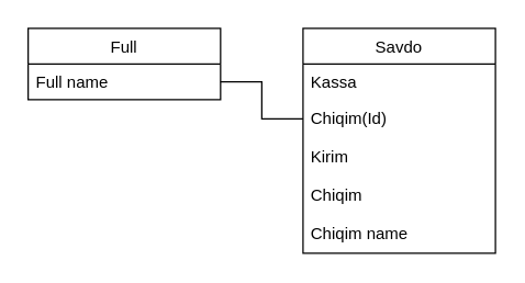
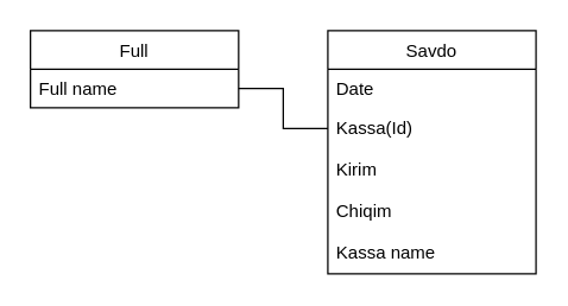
  <mxCell id="0" />
  <mxCell id="1" parent="0" />
  <mxCell id="2" value="Savdo" style="swimlane;fontStyle=0;childLayout=stackLayout;horizontal=1;startSize=26;fillColor=none;horizontalStack=0;resizeParent=1;resizeParentMax=0;resizeLast=0;collapsible=1;marginBottom=0;" parent="1" vertex="1"><mxGeometry x="220" y="20" width="140" height="164" as="geometry" /></mxCell>
- <mxCell id="3" value="Kassa" style="text;strokeColor=none;fillColor=none;align=left;verticalAlign=top;spacingLeft=4;spacingRight=4;overflow=hidden;rotatable=0;points=[[0,0.5],[1,0.5]];portConstraint=eastwest;" parent="2" vertex="1"><mxGeometry y="26" width="140" height="26" as="geometry" /></mxCell>
- <mxCell id="4" value="Chiqim(Id)" style="text;strokeColor=none;fillColor=none;align=left;verticalAlign=top;spacingLeft=4;spacingRight=4;overflow=hidden;rotatable=0;points=[[0,0.5],[1,0.5]];portConstraint=eastwest;" parent="2" vertex="1"><mxGeometry y="52" width="140" height="28" as="geometry" /></mxCell>
+ <mxCell id="3" value="Date" style="text;strokeColor=none;fillColor=none;align=left;verticalAlign=top;spacingLeft=4;spacingRight=4;overflow=hidden;rotatable=0;points=[[0,0.5],[1,0.5]];portConstraint=eastwest;" parent="2" vertex="1"><mxGeometry y="26" width="140" height="26" as="geometry" /></mxCell>
+ <mxCell id="4" value="Kassa(Id)" style="text;strokeColor=none;fillColor=none;align=left;verticalAlign=top;spacingLeft=4;spacingRight=4;overflow=hidden;rotatable=0;points=[[0,0.5],[1,0.5]];portConstraint=eastwest;" parent="2" vertex="1"><mxGeometry y="52" width="140" height="28" as="geometry" /></mxCell>
  <mxCell id="5" value="Kirim" style="text;strokeColor=none;fillColor=none;align=left;verticalAlign=top;spacingLeft=4;spacingRight=4;overflow=hidden;rotatable=0;points=[[0,0.5],[1,0.5]];portConstraint=eastwest;" parent="2" vertex="1"><mxGeometry y="80" width="140" height="28" as="geometry" /></mxCell>
  <mxCell id="6" value="Chiqim" style="text;strokeColor=none;fillColor=none;align=left;verticalAlign=top;spacingLeft=4;spacingRight=4;overflow=hidden;rotatable=0;points=[[0,0.5],[1,0.5]];portConstraint=eastwest;" parent="2" vertex="1"><mxGeometry y="108" width="140" height="28" as="geometry" /></mxCell>
- <mxCell id="7" value="Chiqim name" style="text;strokeColor=none;fillColor=none;align=left;verticalAlign=top;spacingLeft=4;spacingRight=4;overflow=hidden;rotatable=0;points=[[0,0.5],[1,0.5]];portConstraint=eastwest;" parent="2" vertex="1"><mxGeometry y="136" width="140" height="28" as="geometry" /></mxCell>
+ <mxCell id="7" value="Kassa name" style="text;strokeColor=none;fillColor=none;align=left;verticalAlign=top;spacingLeft=4;spacingRight=4;overflow=hidden;rotatable=0;points=[[0,0.5],[1,0.5]];portConstraint=eastwest;" parent="2" vertex="1"><mxGeometry y="136" width="140" height="28" as="geometry" /></mxCell>
  <mxCell id="8" value="Full" style="swimlane;fontStyle=0;childLayout=stackLayout;horizontal=1;startSize=26;fillColor=none;horizontalStack=0;resizeParent=1;resizeParentMax=0;resizeLast=0;collapsible=1;marginBottom=0;" vertex="1" parent="1"><mxGeometry x="20" y="20" width="140" height="52" as="geometry" /></mxCell>
  <mxCell id="9" value="Full name" style="text;strokeColor=none;fillColor=none;align=left;verticalAlign=top;spacingLeft=4;spacingRight=4;overflow=hidden;rotatable=0;points=[[0,0.5],[1,0.5]];portConstraint=eastwest;" vertex="1" parent="8"><mxGeometry y="26" width="140" height="26" as="geometry" /></mxCell>
  <mxCell id="10" style="edgeStyle=orthogonalEdgeStyle;rounded=0;orthogonalLoop=1;jettySize=auto;html=1;exitX=0;exitY=0.5;exitDx=0;exitDy=0;endArrow=none;" edge="1" parent="1" source="4" target="9"><mxGeometry relative="1" as="geometry" /></mxCell>
